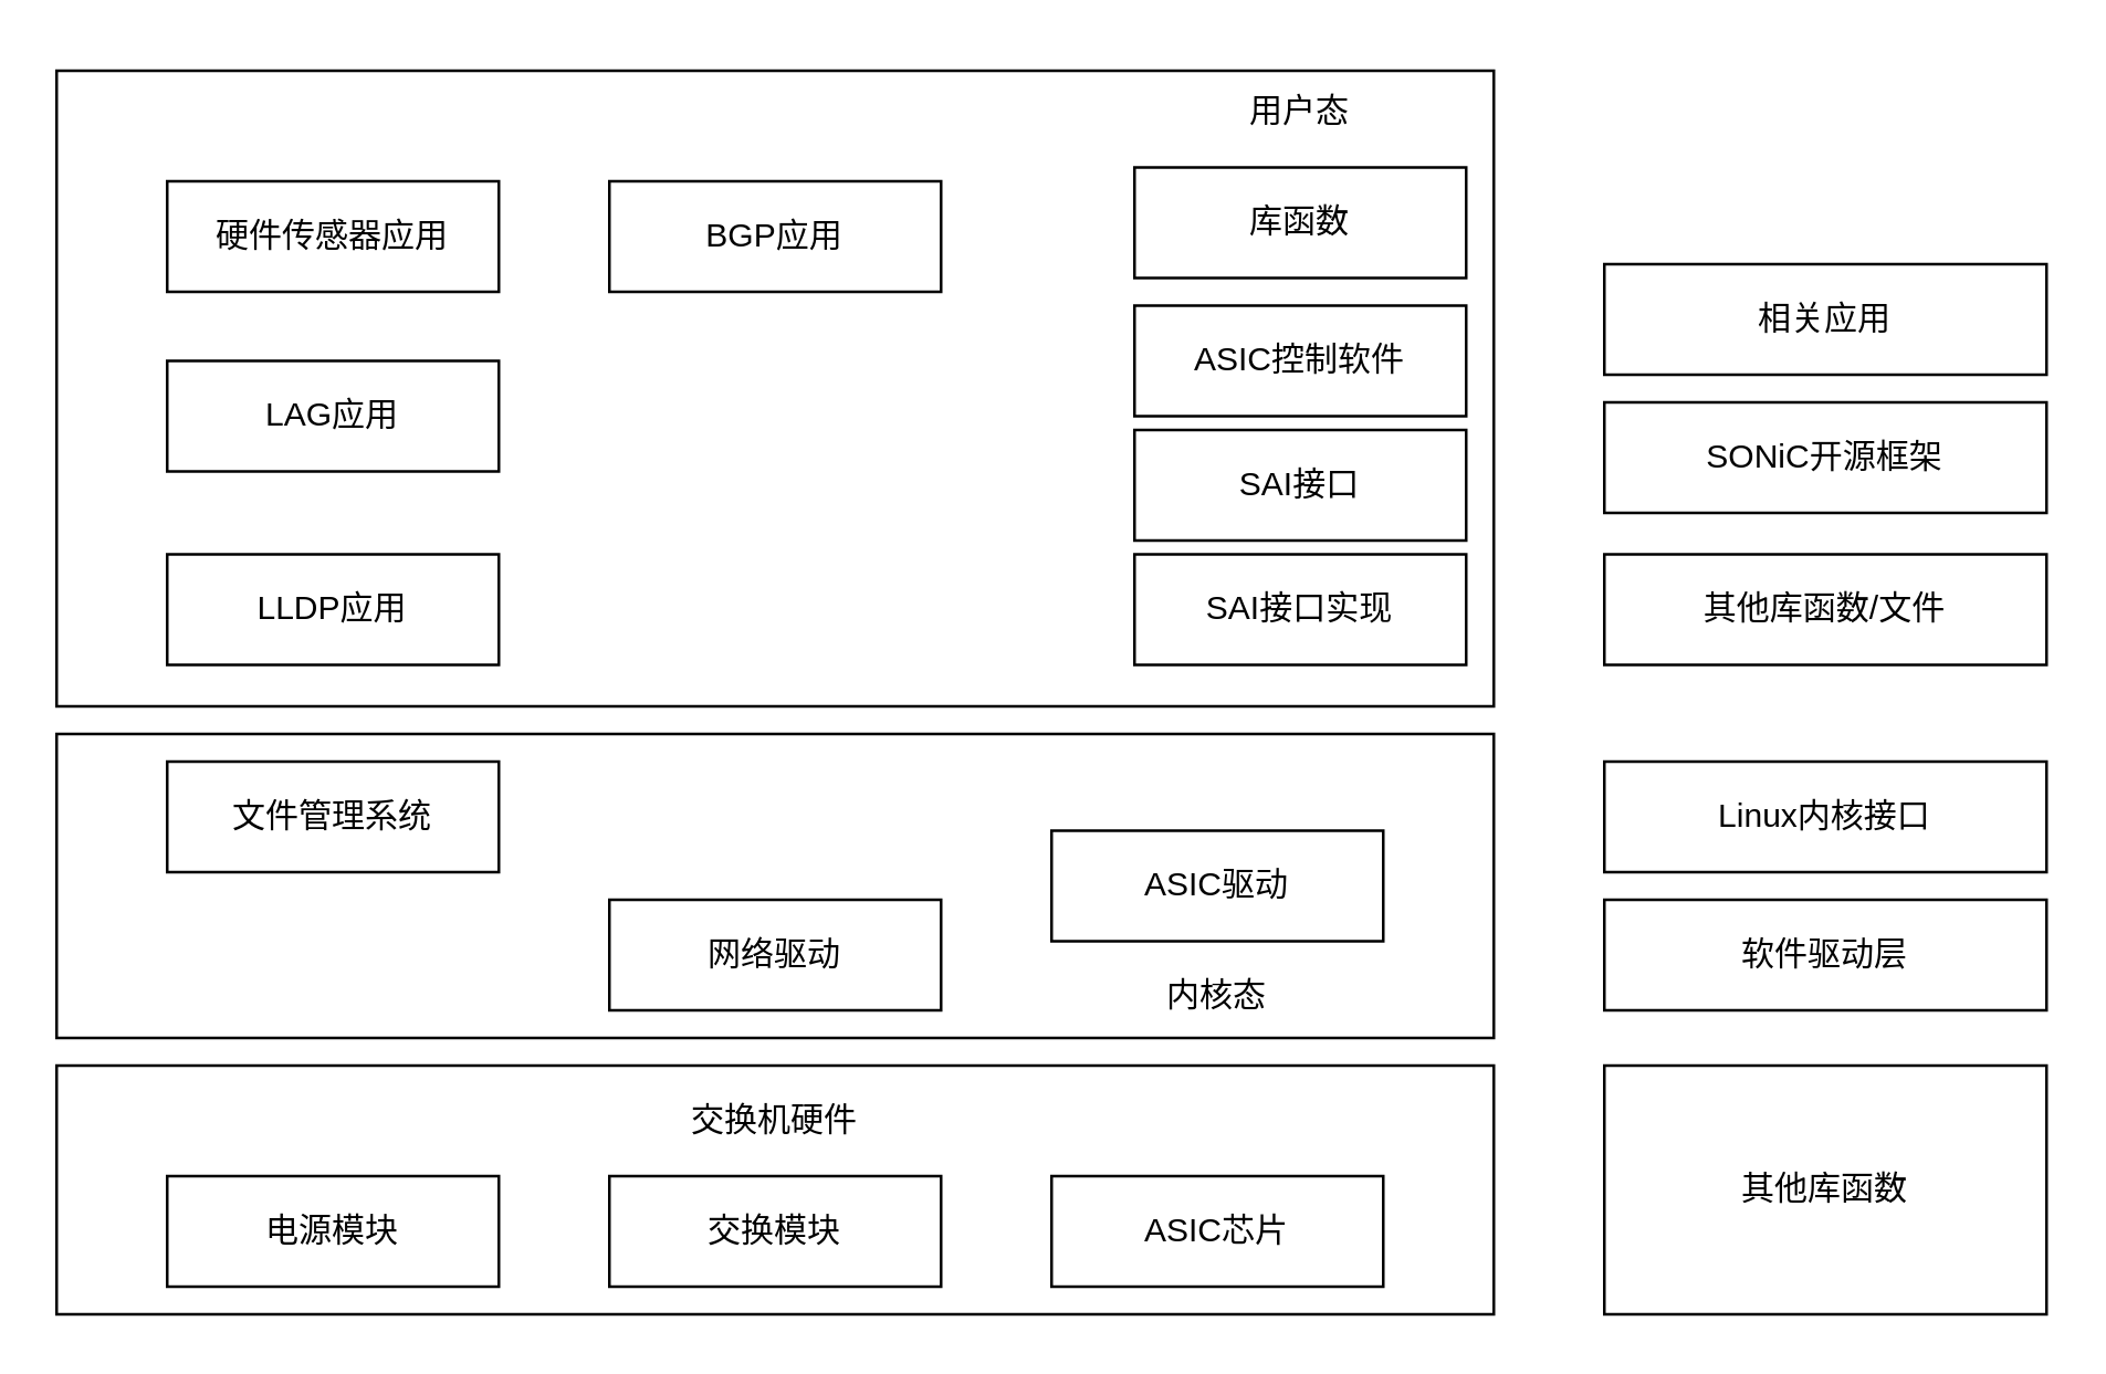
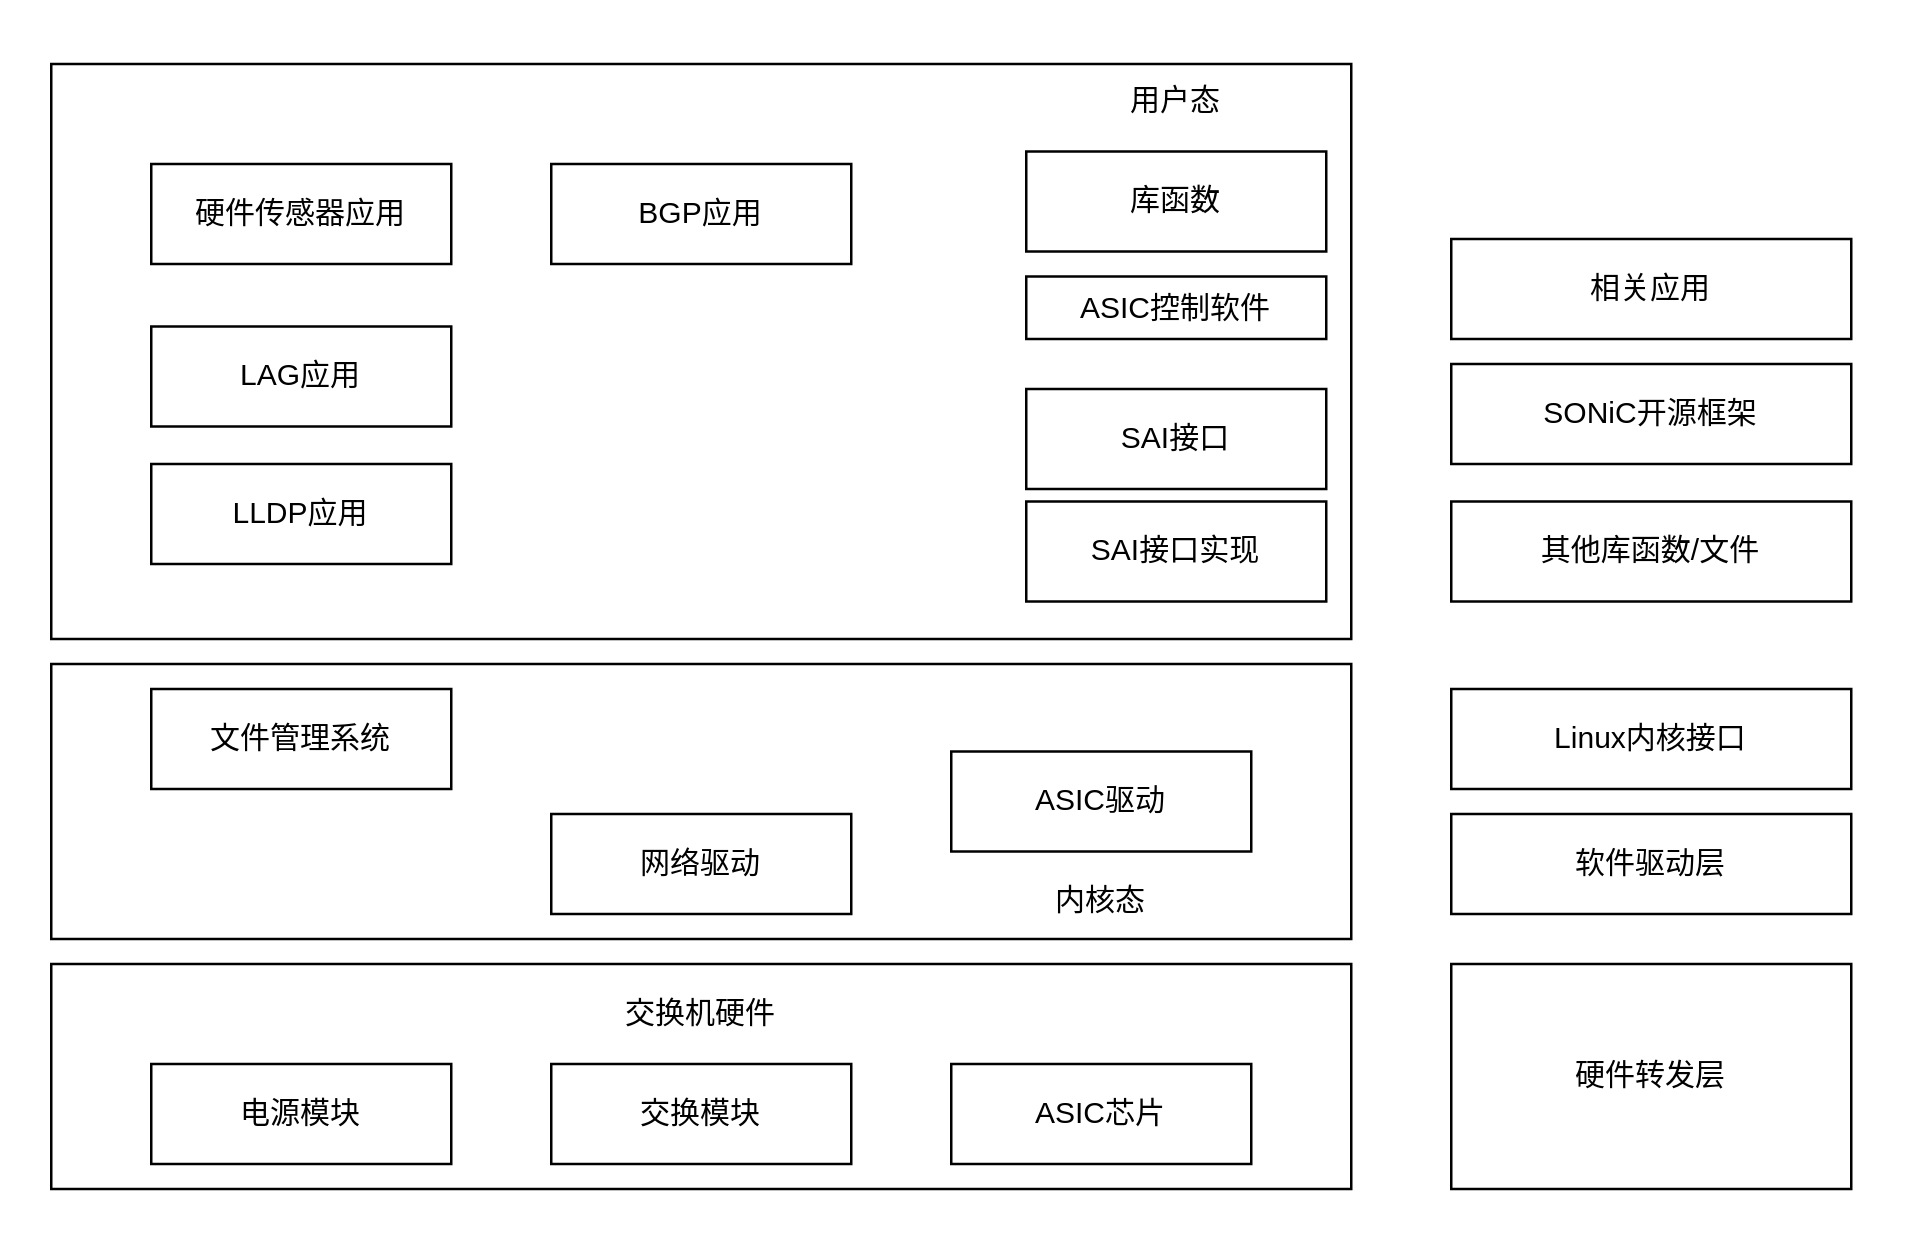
  <mxCell id="0" />
  <mxCell id="1" parent="0" />
  <mxCell id="2" value="&lt;div style=&quot;line-height: 100%;&quot;&gt;&lt;br&gt;&lt;/div&gt;&lt;div style=&quot;line-height: 100%;&quot;&gt;&lt;br&gt;&lt;/div&gt;" style="rounded=0;whiteSpace=wrap;html=1;align=left;" vertex="1" parent="1"><mxGeometry x="20" y="385" width="520" height="90" as="geometry" /></mxCell>
  <mxCell id="3" value="&lt;p&gt;电源模块&lt;/p&gt;" style="rounded=0;whiteSpace=wrap;html=1;" vertex="1" parent="1"><mxGeometry x="60" y="425" width="120" height="40" as="geometry" /></mxCell>
  <mxCell id="4" value="交换模块" style="rounded=0;whiteSpace=wrap;html=1;" vertex="1" parent="1"><mxGeometry x="220" y="425" width="120" height="40" as="geometry" /></mxCell>
  <mxCell id="5" value="ASIC芯片" style="rounded=0;whiteSpace=wrap;html=1;" vertex="1" parent="1"><mxGeometry x="380" y="425" width="120" height="40" as="geometry" /></mxCell>
  <mxCell id="6" value="&lt;div style=&quot;line-height: 100%;&quot;&gt;&lt;br&gt;&lt;/div&gt;&lt;div style=&quot;line-height: 100%;&quot;&gt;&lt;br&gt;&lt;/div&gt;" style="rounded=0;whiteSpace=wrap;html=1;align=left;" vertex="1" parent="1"><mxGeometry x="20" y="265" width="520" height="110" as="geometry" /></mxCell>
  <mxCell id="7" value="网络驱动" style="rounded=0;whiteSpace=wrap;html=1;" vertex="1" parent="1"><mxGeometry x="220" y="325" width="120" height="40" as="geometry" /></mxCell>
  <mxCell id="8" value="ASIC驱动" style="rounded=0;whiteSpace=wrap;html=1;" vertex="1" parent="1"><mxGeometry x="380" y="300" width="120" height="40" as="geometry" /></mxCell>
  <mxCell id="9" value="&lt;p&gt;文件管理系统&lt;/p&gt;" style="rounded=0;whiteSpace=wrap;html=1;" vertex="1" parent="1"><mxGeometry x="60" y="275" width="120" height="40" as="geometry" /></mxCell>
  <mxCell id="10" value="&lt;div style=&quot;line-height: 100%;&quot;&gt;&lt;br&gt;&lt;/div&gt;&lt;div style=&quot;line-height: 100%;&quot;&gt;&lt;br&gt;&lt;/div&gt;" style="rounded=0;whiteSpace=wrap;html=1;align=left;" vertex="1" parent="1"><mxGeometry x="20" y="25" width="520" height="230" as="geometry" /></mxCell>
  <mxCell id="11" value="&lt;p&gt;LAG应用&lt;/p&gt;" style="rounded=0;whiteSpace=wrap;html=1;" vertex="1" parent="1"><mxGeometry x="60" y="130" width="120" height="40" as="geometry" /></mxCell>
  <mxCell id="12" value="BGP应用" style="rounded=0;whiteSpace=wrap;html=1;" vertex="1" parent="1"><mxGeometry x="220" y="65" width="120" height="40" as="geometry" /></mxCell>
  <mxCell id="13" value="&lt;p&gt;硬件传感器应用&lt;/p&gt;" style="rounded=0;whiteSpace=wrap;html=1;" vertex="1" parent="1"><mxGeometry x="60" y="65" width="120" height="40" as="geometry" /></mxCell>
- <mxCell id="14" value="&lt;p&gt;LLDP应用&lt;/p&gt;" style="rounded=0;whiteSpace=wrap;html=1;" vertex="1" parent="1"><mxGeometry x="60" y="200" width="120" height="40" as="geometry" /></mxCell>
+ <mxCell id="14" value="&lt;p&gt;LLDP应用&lt;/p&gt;" style="rounded=0;whiteSpace=wrap;html=1;" vertex="1" parent="1"><mxGeometry x="60" y="185" width="120" height="40" as="geometry" /></mxCell>
  <mxCell id="15" value="库函数" style="rounded=0;whiteSpace=wrap;html=1;" vertex="1" parent="1"><mxGeometry x="410" y="60" width="120" height="40" as="geometry" /></mxCell>
- <mxCell id="16" value="ASIC控制软件" style="rounded=0;whiteSpace=wrap;html=1;" vertex="1" parent="1"><mxGeometry x="410" y="110" width="120" height="40" as="geometry" /></mxCell>
+ <mxCell id="16" value="ASIC控制软件" style="rounded=0;whiteSpace=wrap;html=1;" vertex="1" parent="1"><mxGeometry x="410" y="110" width="120" height="25" as="geometry" /></mxCell>
  <mxCell id="17" value="SAI接口" style="rounded=0;whiteSpace=wrap;html=1;" vertex="1" parent="1"><mxGeometry x="410" y="155" width="120" height="40" as="geometry" /></mxCell>
  <mxCell id="18" value="SAI接口实现" style="rounded=0;whiteSpace=wrap;html=1;" vertex="1" parent="1"><mxGeometry x="410" y="200" width="120" height="40" as="geometry" /></mxCell>
- <mxCell id="19" value="其他库函数" style="rounded=0;whiteSpace=wrap;html=1;" vertex="1" parent="1"><mxGeometry x="580" y="385" width="160" height="90" as="geometry" /></mxCell>
+ <mxCell id="19" value="硬件转发层" style="rounded=0;whiteSpace=wrap;html=1;" vertex="1" parent="1"><mxGeometry x="580" y="385" width="160" height="90" as="geometry" /></mxCell>
  <mxCell id="20" value="软件驱动层" style="rounded=0;whiteSpace=wrap;html=1;" vertex="1" parent="1"><mxGeometry x="580" y="325" width="160" height="40" as="geometry" /></mxCell>
  <mxCell id="21" value="Linux内核接口" style="rounded=0;whiteSpace=wrap;html=1;" vertex="1" parent="1"><mxGeometry x="580" y="275" width="160" height="40" as="geometry" /></mxCell>
  <mxCell id="22" value="其他库函数/文件" style="rounded=0;whiteSpace=wrap;html=1;" vertex="1" parent="1"><mxGeometry x="580" y="200" width="160" height="40" as="geometry" /></mxCell>
  <mxCell id="23" value="SONiC开源框架" style="rounded=0;whiteSpace=wrap;html=1;" vertex="1" parent="1"><mxGeometry x="580" y="145" width="160" height="40" as="geometry" /></mxCell>
  <mxCell id="24" value="用户态" style="rounded=0;whiteSpace=wrap;html=1;strokeColor=none;fillColor=none;" vertex="1" parent="1"><mxGeometry x="410" y="20" width="120" height="40" as="geometry" /></mxCell>
  <mxCell id="25" value="相关应用" style="rounded=0;whiteSpace=wrap;html=1;" vertex="1" parent="1"><mxGeometry x="580" y="95" width="160" height="40" as="geometry" /></mxCell>
  <mxCell id="26" value="交换机硬件" style="rounded=0;whiteSpace=wrap;html=1;strokeColor=none;fillColor=none;" vertex="1" parent="1"><mxGeometry x="220" y="385" width="120" height="40" as="geometry" /></mxCell>
  <mxCell id="27" value="内核态" style="rounded=0;whiteSpace=wrap;html=1;fillColor=none;strokeColor=none;" vertex="1" parent="1"><mxGeometry x="380" y="340" width="120" height="40" as="geometry" /></mxCell>
